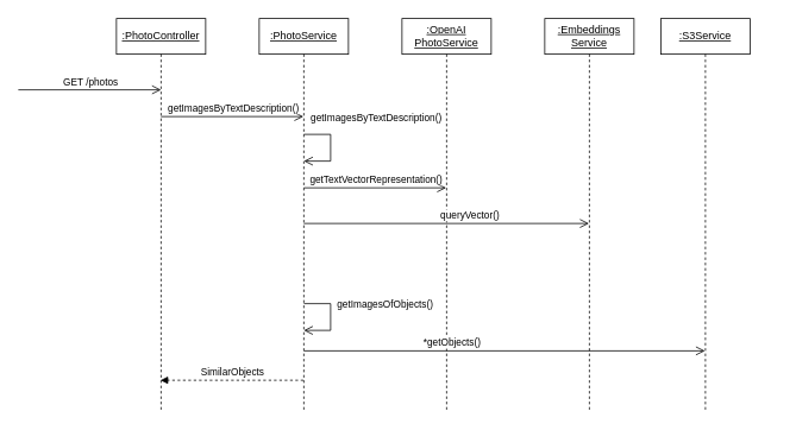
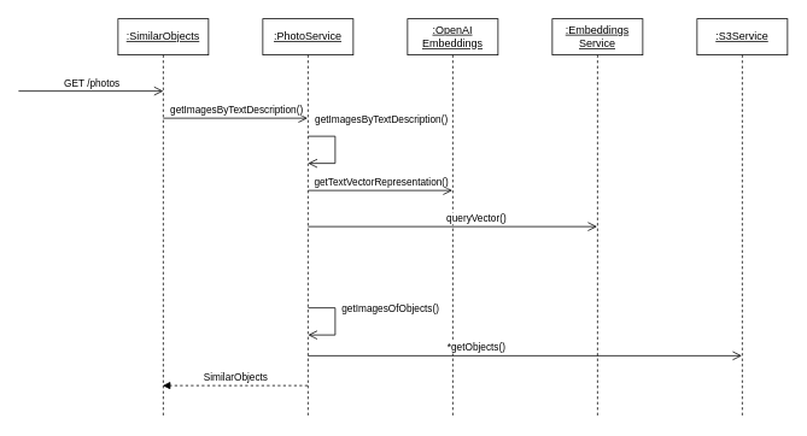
  <mxCell id="0" />
  <mxCell id="1" parent="0" />
- <mxCell id="2" value="&lt;u&gt;:PhotoController&lt;/u&gt;" style="shape=umlLifeline;perimeter=lifelinePerimeter;whiteSpace=wrap;html=1;container=1;dropTarget=0;collapsible=0;recursiveResize=0;outlineConnect=0;portConstraint=eastwest;newEdgeStyle={&quot;edgeStyle&quot;:&quot;elbowEdgeStyle&quot;,&quot;elbow&quot;:&quot;vertical&quot;,&quot;curved&quot;:0,&quot;rounded&quot;:0};" vertex="1" parent="1"><mxGeometry x="130" y="20" width="100" height="440" as="geometry" /></mxCell>
+ <mxCell id="2" value="&lt;u&gt;:SimilarObjects&lt;/u&gt;" style="shape=umlLifeline;perimeter=lifelinePerimeter;whiteSpace=wrap;html=1;container=1;dropTarget=0;collapsible=0;recursiveResize=0;outlineConnect=0;portConstraint=eastwest;newEdgeStyle={&quot;edgeStyle&quot;:&quot;elbowEdgeStyle&quot;,&quot;elbow&quot;:&quot;vertical&quot;,&quot;curved&quot;:0,&quot;rounded&quot;:0};" vertex="1" parent="1"><mxGeometry x="130" y="20" width="100" height="440" as="geometry" /></mxCell>
  <mxCell id="3" value="&lt;u&gt;:PhotoService&lt;/u&gt;" style="shape=umlLifeline;perimeter=lifelinePerimeter;whiteSpace=wrap;html=1;container=1;dropTarget=0;collapsible=0;recursiveResize=0;outlineConnect=0;portConstraint=eastwest;newEdgeStyle={&quot;edgeStyle&quot;:&quot;elbowEdgeStyle&quot;,&quot;elbow&quot;:&quot;vertical&quot;,&quot;curved&quot;:0,&quot;rounded&quot;:0};" vertex="1" parent="1"><mxGeometry x="290" y="20" width="100" height="440" as="geometry" /></mxCell>
- <mxCell id="4" value="&lt;u&gt;:OpenAI&lt;/u&gt;&lt;div&gt;&lt;u&gt;PhotoService&lt;/u&gt;&lt;/div&gt;" style="shape=umlLifeline;perimeter=lifelinePerimeter;whiteSpace=wrap;html=1;container=1;dropTarget=0;collapsible=0;recursiveResize=0;outlineConnect=0;portConstraint=eastwest;newEdgeStyle={&quot;edgeStyle&quot;:&quot;elbowEdgeStyle&quot;,&quot;elbow&quot;:&quot;vertical&quot;,&quot;curved&quot;:0,&quot;rounded&quot;:0};" vertex="1" parent="1"><mxGeometry x="450" y="20" width="100" height="440" as="geometry" /></mxCell>
+ <mxCell id="4" value="&lt;u&gt;:OpenAI&lt;/u&gt;&lt;div&gt;&lt;u&gt;Embeddings&lt;/u&gt;&lt;/div&gt;" style="shape=umlLifeline;perimeter=lifelinePerimeter;whiteSpace=wrap;html=1;container=1;dropTarget=0;collapsible=0;recursiveResize=0;outlineConnect=0;portConstraint=eastwest;newEdgeStyle={&quot;edgeStyle&quot;:&quot;elbowEdgeStyle&quot;,&quot;elbow&quot;:&quot;vertical&quot;,&quot;curved&quot;:0,&quot;rounded&quot;:0};" vertex="1" parent="1"><mxGeometry x="450" y="20" width="100" height="440" as="geometry" /></mxCell>
  <mxCell id="5" value="&lt;u&gt;:Embeddings&lt;/u&gt;&lt;div&gt;&lt;u&gt;Service&lt;/u&gt;&lt;/div&gt;" style="shape=umlLifeline;perimeter=lifelinePerimeter;whiteSpace=wrap;html=1;container=1;dropTarget=0;collapsible=0;recursiveResize=0;outlineConnect=0;portConstraint=eastwest;newEdgeStyle={&quot;edgeStyle&quot;:&quot;elbowEdgeStyle&quot;,&quot;elbow&quot;:&quot;vertical&quot;,&quot;curved&quot;:0,&quot;rounded&quot;:0};" vertex="1" parent="1"><mxGeometry x="610" y="20" width="100" height="440" as="geometry" /></mxCell>
  <mxCell id="6" value="" style="endArrow=open;startArrow=none;endFill=0;startFill=0;endSize=8;html=1;verticalAlign=bottom;labelBackgroundColor=none;strokeWidth=1;rounded=0;" edge="1" parent="1"><mxGeometry width="160" relative="1" as="geometry"><mxPoint x="20" y="100" as="sourcePoint" /><mxPoint x="180" y="100" as="targetPoint" /></mxGeometry></mxCell>
  <mxCell id="7" value="GET /photos" style="edgeLabel;html=1;align=center;verticalAlign=middle;resizable=0;points=[];" vertex="1" connectable="0" parent="6"><mxGeometry x="0.312" y="-3" relative="1" as="geometry"><mxPoint x="-25" y="-13" as="offset" /></mxGeometry></mxCell>
  <mxCell id="8" value="" style="endArrow=open;startArrow=none;endFill=0;startFill=0;endSize=8;html=1;verticalAlign=bottom;labelBackgroundColor=none;strokeWidth=1;rounded=0;" edge="1" parent="1"><mxGeometry width="160" relative="1" as="geometry"><mxPoint x="180" y="130" as="sourcePoint" /><mxPoint x="339.5" y="130" as="targetPoint" /></mxGeometry></mxCell>
  <mxCell id="9" value="getImagesByTextDescription()" style="edgeLabel;html=1;align=center;verticalAlign=middle;resizable=0;points=[];" vertex="1" connectable="0" parent="8"><mxGeometry x="0.312" y="-3" relative="1" as="geometry"><mxPoint x="-25" y="-13" as="offset" /></mxGeometry></mxCell>
  <mxCell id="10" value="" style="endArrow=open;startArrow=none;endFill=0;startFill=0;endSize=8;html=1;verticalAlign=bottom;labelBackgroundColor=none;strokeWidth=1;rounded=0;" edge="1" parent="1"><mxGeometry width="160" relative="1" as="geometry"><mxPoint x="340" y="150" as="sourcePoint" /><mxPoint x="340" y="180" as="targetPoint" /><Array as="points"><mxPoint x="370" y="150" /><mxPoint x="370" y="180" /></Array></mxGeometry></mxCell>
  <mxCell id="11" value="getImagesByTextDescription()" style="edgeLabel;html=1;align=center;verticalAlign=middle;resizable=0;points=[];" vertex="1" connectable="0" parent="10"><mxGeometry x="0.312" y="-3" relative="1" as="geometry"><mxPoint x="53" y="-49" as="offset" /></mxGeometry></mxCell>
  <mxCell id="12" value="" style="endArrow=open;startArrow=none;endFill=0;startFill=0;endSize=8;html=1;verticalAlign=bottom;labelBackgroundColor=none;strokeWidth=1;rounded=0;" edge="1" parent="1"><mxGeometry width="160" relative="1" as="geometry"><mxPoint x="340" y="210" as="sourcePoint" /><mxPoint x="499.5" y="210" as="targetPoint" /></mxGeometry></mxCell>
  <mxCell id="13" value="getTextVectorRepresentation()" style="edgeLabel;html=1;align=center;verticalAlign=middle;resizable=0;points=[];" vertex="1" connectable="0" parent="12"><mxGeometry x="0.312" y="-3" relative="1" as="geometry"><mxPoint x="-25" y="-13" as="offset" /></mxGeometry></mxCell>
  <mxCell id="14" value="" style="endArrow=open;startArrow=none;endFill=0;startFill=0;endSize=8;html=1;verticalAlign=bottom;labelBackgroundColor=none;strokeWidth=1;rounded=0;" edge="1" parent="1" target="5"><mxGeometry width="160" relative="1" as="geometry"><mxPoint x="340" y="250" as="sourcePoint" /><mxPoint x="499.5" y="250" as="targetPoint" /></mxGeometry></mxCell>
  <mxCell id="15" value="queryVector()" style="edgeLabel;html=1;align=center;verticalAlign=middle;resizable=0;points=[];" vertex="1" connectable="0" parent="14"><mxGeometry x="0.312" y="-3" relative="1" as="geometry"><mxPoint x="-25" y="-13" as="offset" /></mxGeometry></mxCell>
- <mxCell id="16" value="&lt;u&gt;:S3Service&lt;/u&gt;" style="shape=umlLifeline;perimeter=lifelinePerimeter;whiteSpace=wrap;html=1;container=1;dropTarget=0;collapsible=0;recursiveResize=0;outlineConnect=0;portConstraint=eastwest;newEdgeStyle={&quot;edgeStyle&quot;:&quot;elbowEdgeStyle&quot;,&quot;elbow&quot;:&quot;vertical&quot;,&quot;curved&quot;:0,&quot;rounded&quot;:0};" vertex="1" parent="1"><mxGeometry x="740" y="20" width="100" height="440" as="geometry" /></mxCell>
+ <mxCell id="16" value="&lt;u&gt;:S3Service&lt;/u&gt;" style="shape=umlLifeline;perimeter=lifelinePerimeter;whiteSpace=wrap;html=1;container=1;dropTarget=0;collapsible=0;recursiveResize=0;outlineConnect=0;portConstraint=eastwest;newEdgeStyle={&quot;edgeStyle&quot;:&quot;elbowEdgeStyle&quot;,&quot;elbow&quot;:&quot;vertical&quot;,&quot;curved&quot;:0,&quot;rounded&quot;:0};" vertex="1" parent="1"><mxGeometry x="770" y="20" width="100" height="440" as="geometry" /></mxCell>
  <mxCell id="17" value="" style="endArrow=open;startArrow=none;endFill=0;startFill=0;endSize=8;html=1;verticalAlign=bottom;labelBackgroundColor=none;strokeWidth=1;rounded=0;" edge="1" parent="1" target="16"><mxGeometry width="160" relative="1" as="geometry"><mxPoint x="340" y="393" as="sourcePoint" /><mxPoint x="979.5" y="393" as="targetPoint" /></mxGeometry></mxCell>
  <mxCell id="18" value="*getObjects()" style="edgeLabel;html=1;align=center;verticalAlign=middle;resizable=0;points=[];" vertex="1" connectable="0" parent="17"><mxGeometry x="0.312" y="-3" relative="1" as="geometry"><mxPoint x="-130" y="-13" as="offset" /></mxGeometry></mxCell>
  <mxCell id="19" value="" style="html=1;verticalAlign=bottom;labelBackgroundColor=none;endArrow=block;endFill=1;dashed=1;rounded=0;" edge="1" parent="1"><mxGeometry width="160" relative="1" as="geometry"><mxPoint x="339.5" y="426" as="sourcePoint" /><mxPoint x="179.324" y="426" as="targetPoint" /></mxGeometry></mxCell>
  <mxCell id="20" value="SimilarObjects" style="edgeLabel;html=1;align=center;verticalAlign=middle;resizable=0;points=[];" vertex="1" connectable="0" parent="19"><mxGeometry x="0.355" relative="1" as="geometry"><mxPoint x="29" y="-10" as="offset" /></mxGeometry></mxCell>
  <mxCell id="21" value="" style="endArrow=open;startArrow=none;endFill=0;startFill=0;endSize=8;html=1;verticalAlign=bottom;labelBackgroundColor=none;strokeWidth=1;rounded=0;" edge="1" parent="1"><mxGeometry width="160" relative="1" as="geometry"><mxPoint x="340" y="340" as="sourcePoint" /><mxPoint x="340" y="370" as="targetPoint" /><Array as="points"><mxPoint x="370" y="340" /><mxPoint x="370" y="370" /></Array></mxGeometry></mxCell>
  <mxCell id="22" value="getImagesOfObjects()" style="edgeLabel;html=1;align=center;verticalAlign=middle;resizable=0;points=[];" vertex="1" connectable="0" parent="21"><mxGeometry x="0.312" y="-3" relative="1" as="geometry"><mxPoint x="63" y="-29" as="offset" /></mxGeometry></mxCell>
